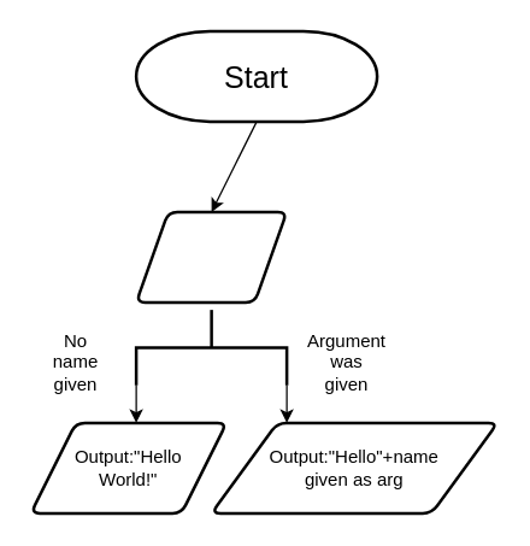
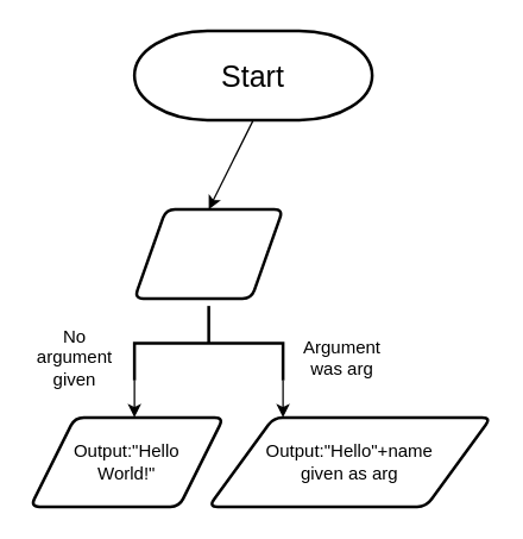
  <mxCell id="0" />
  <mxCell id="1" parent="0" />
  <mxCell id="2" value="&lt;div style=&quot;font-size: 20px&quot;&gt;Start&lt;/div&gt;" style="strokeWidth=2;html=1;shape=mxgraph.flowchart.terminator;whiteSpace=wrap;" vertex="1" parent="1"><mxGeometry x="90" y="20" width="160" height="60" as="geometry" /></mxCell>
  <mxCell id="3" value="" style="endArrow=classic;html=1;exitX=0.5;exitY=1;exitDx=0;exitDy=0;exitPerimeter=0;" edge="1" parent="1" source="2"><mxGeometry width="50" height="50" relative="1" as="geometry"><mxPoint x="150" y="90" as="sourcePoint" /><mxPoint x="140" y="140" as="targetPoint" /></mxGeometry></mxCell>
  <mxCell id="4" value="" style="verticalLabelPosition=bottom;verticalAlign=top;html=1;strokeWidth=2;shape=parallelogram;perimeter=parallelogramPerimeter;whiteSpace=wrap;rounded=1;arcSize=12;size=0.213;" vertex="1" parent="1"><mxGeometry x="90" y="140" width="100" height="60" as="geometry" /></mxCell>
  <mxCell id="5" style="edgeStyle=orthogonalEdgeStyle;rounded=0;orthogonalLoop=1;jettySize=auto;html=1;exitX=1;exitY=1;exitDx=0;exitDy=0;exitPerimeter=0;" edge="1" parent="1" source="7"><mxGeometry relative="1" as="geometry"><mxPoint x="90" y="280" as="targetPoint" /></mxGeometry></mxCell>
  <mxCell id="6" style="edgeStyle=orthogonalEdgeStyle;rounded=0;orthogonalLoop=1;jettySize=auto;html=1;exitX=1;exitY=0;exitDx=0;exitDy=0;exitPerimeter=0;" edge="1" parent="1" source="7"><mxGeometry relative="1" as="geometry"><mxPoint x="190" y="280" as="targetPoint" /></mxGeometry></mxCell>
  <mxCell id="7" value="" style="strokeWidth=2;html=1;shape=mxgraph.flowchart.annotation_2;align=left;pointerEvents=1;rotation=90;" vertex="1" parent="1"><mxGeometry x="115" y="180" width="50" height="100" as="geometry" /></mxCell>
- <mxCell id="8" value="&lt;div&gt;No &lt;br&gt;&lt;/div&gt;&lt;div&gt;name given&lt;/div&gt;" style="text;html=1;strokeColor=none;fillColor=none;align=center;verticalAlign=middle;whiteSpace=wrap;rounded=0;" vertex="1" parent="1"><mxGeometry x="30" y="230" width="40" height="20" as="geometry" /></mxCell>
- <mxCell id="9" value="Argument was given" style="text;html=1;strokeColor=none;fillColor=none;align=center;verticalAlign=middle;whiteSpace=wrap;rounded=0;" vertex="1" parent="1"><mxGeometry x="210" y="230" width="40" height="20" as="geometry" /></mxCell>
+ <mxCell id="8" value="&lt;div&gt;No &lt;br&gt;&lt;/div&gt;&lt;div&gt;argument given&lt;/div&gt;" style="text;html=1;strokeColor=none;fillColor=none;align=center;verticalAlign=middle;whiteSpace=wrap;rounded=0;" vertex="1" parent="1"><mxGeometry x="30" y="230" width="40" height="20" as="geometry" /></mxCell>
+ <mxCell id="9" value="Argument was arg" style="text;html=1;strokeColor=none;fillColor=none;align=center;verticalAlign=middle;whiteSpace=wrap;rounded=0;" vertex="1" parent="1"><mxGeometry x="210" y="230" width="40" height="20" as="geometry" /></mxCell>
  <mxCell id="10" value="" style="verticalLabelPosition=bottom;verticalAlign=top;html=1;strokeWidth=2;shape=parallelogram;perimeter=parallelogramPerimeter;whiteSpace=wrap;rounded=1;arcSize=12;size=0.23;" vertex="1" parent="1"><mxGeometry x="20" y="280" width="130" height="60" as="geometry" /></mxCell>
  <mxCell id="11" value="Output:&quot;Hello World!&quot;" style="text;html=1;strokeColor=none;fillColor=none;align=center;verticalAlign=middle;whiteSpace=wrap;rounded=0;" vertex="1" parent="1"><mxGeometry x="50" y="300" width="70" height="20" as="geometry" /></mxCell>
  <mxCell id="12" value="" style="verticalLabelPosition=bottom;verticalAlign=top;html=1;strokeWidth=2;shape=parallelogram;perimeter=parallelogramPerimeter;whiteSpace=wrap;rounded=1;arcSize=12;size=0.23;" vertex="1" parent="1"><mxGeometry x="140" y="280" width="190" height="60" as="geometry" /></mxCell>
  <mxCell id="13" value="&lt;div&gt;Output:&quot;Hello&quot;+name given as arg&lt;/div&gt;" style="text;html=1;strokeColor=none;fillColor=none;align=center;verticalAlign=middle;whiteSpace=wrap;rounded=0;" vertex="1" parent="1"><mxGeometry x="215" y="300" width="40" height="20" as="geometry" /></mxCell>
